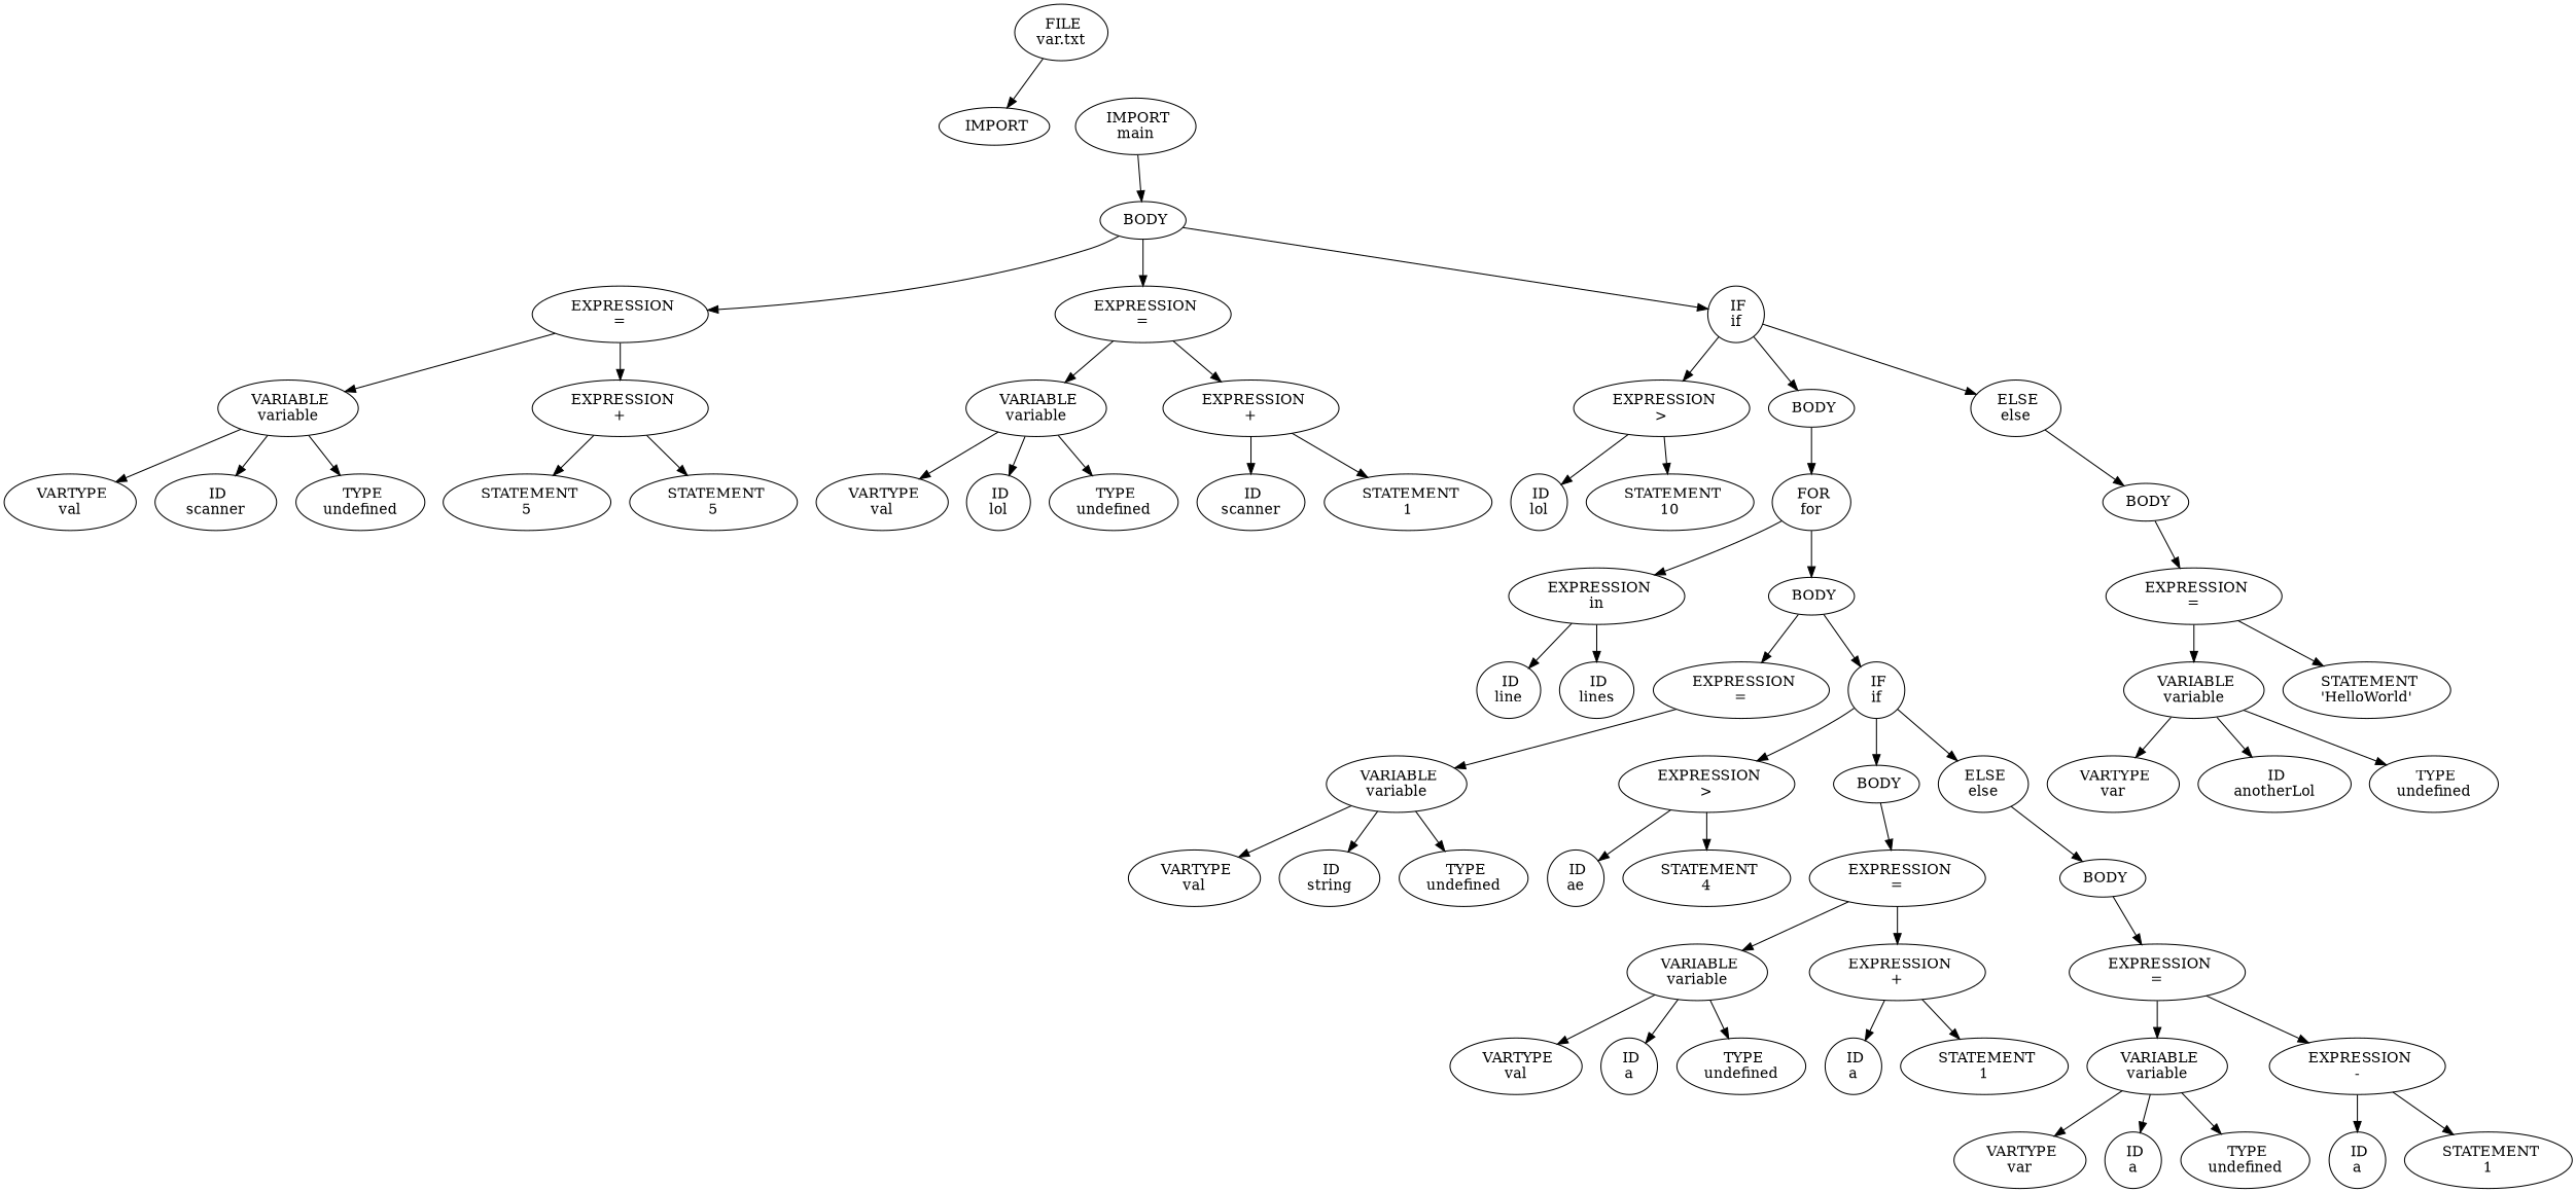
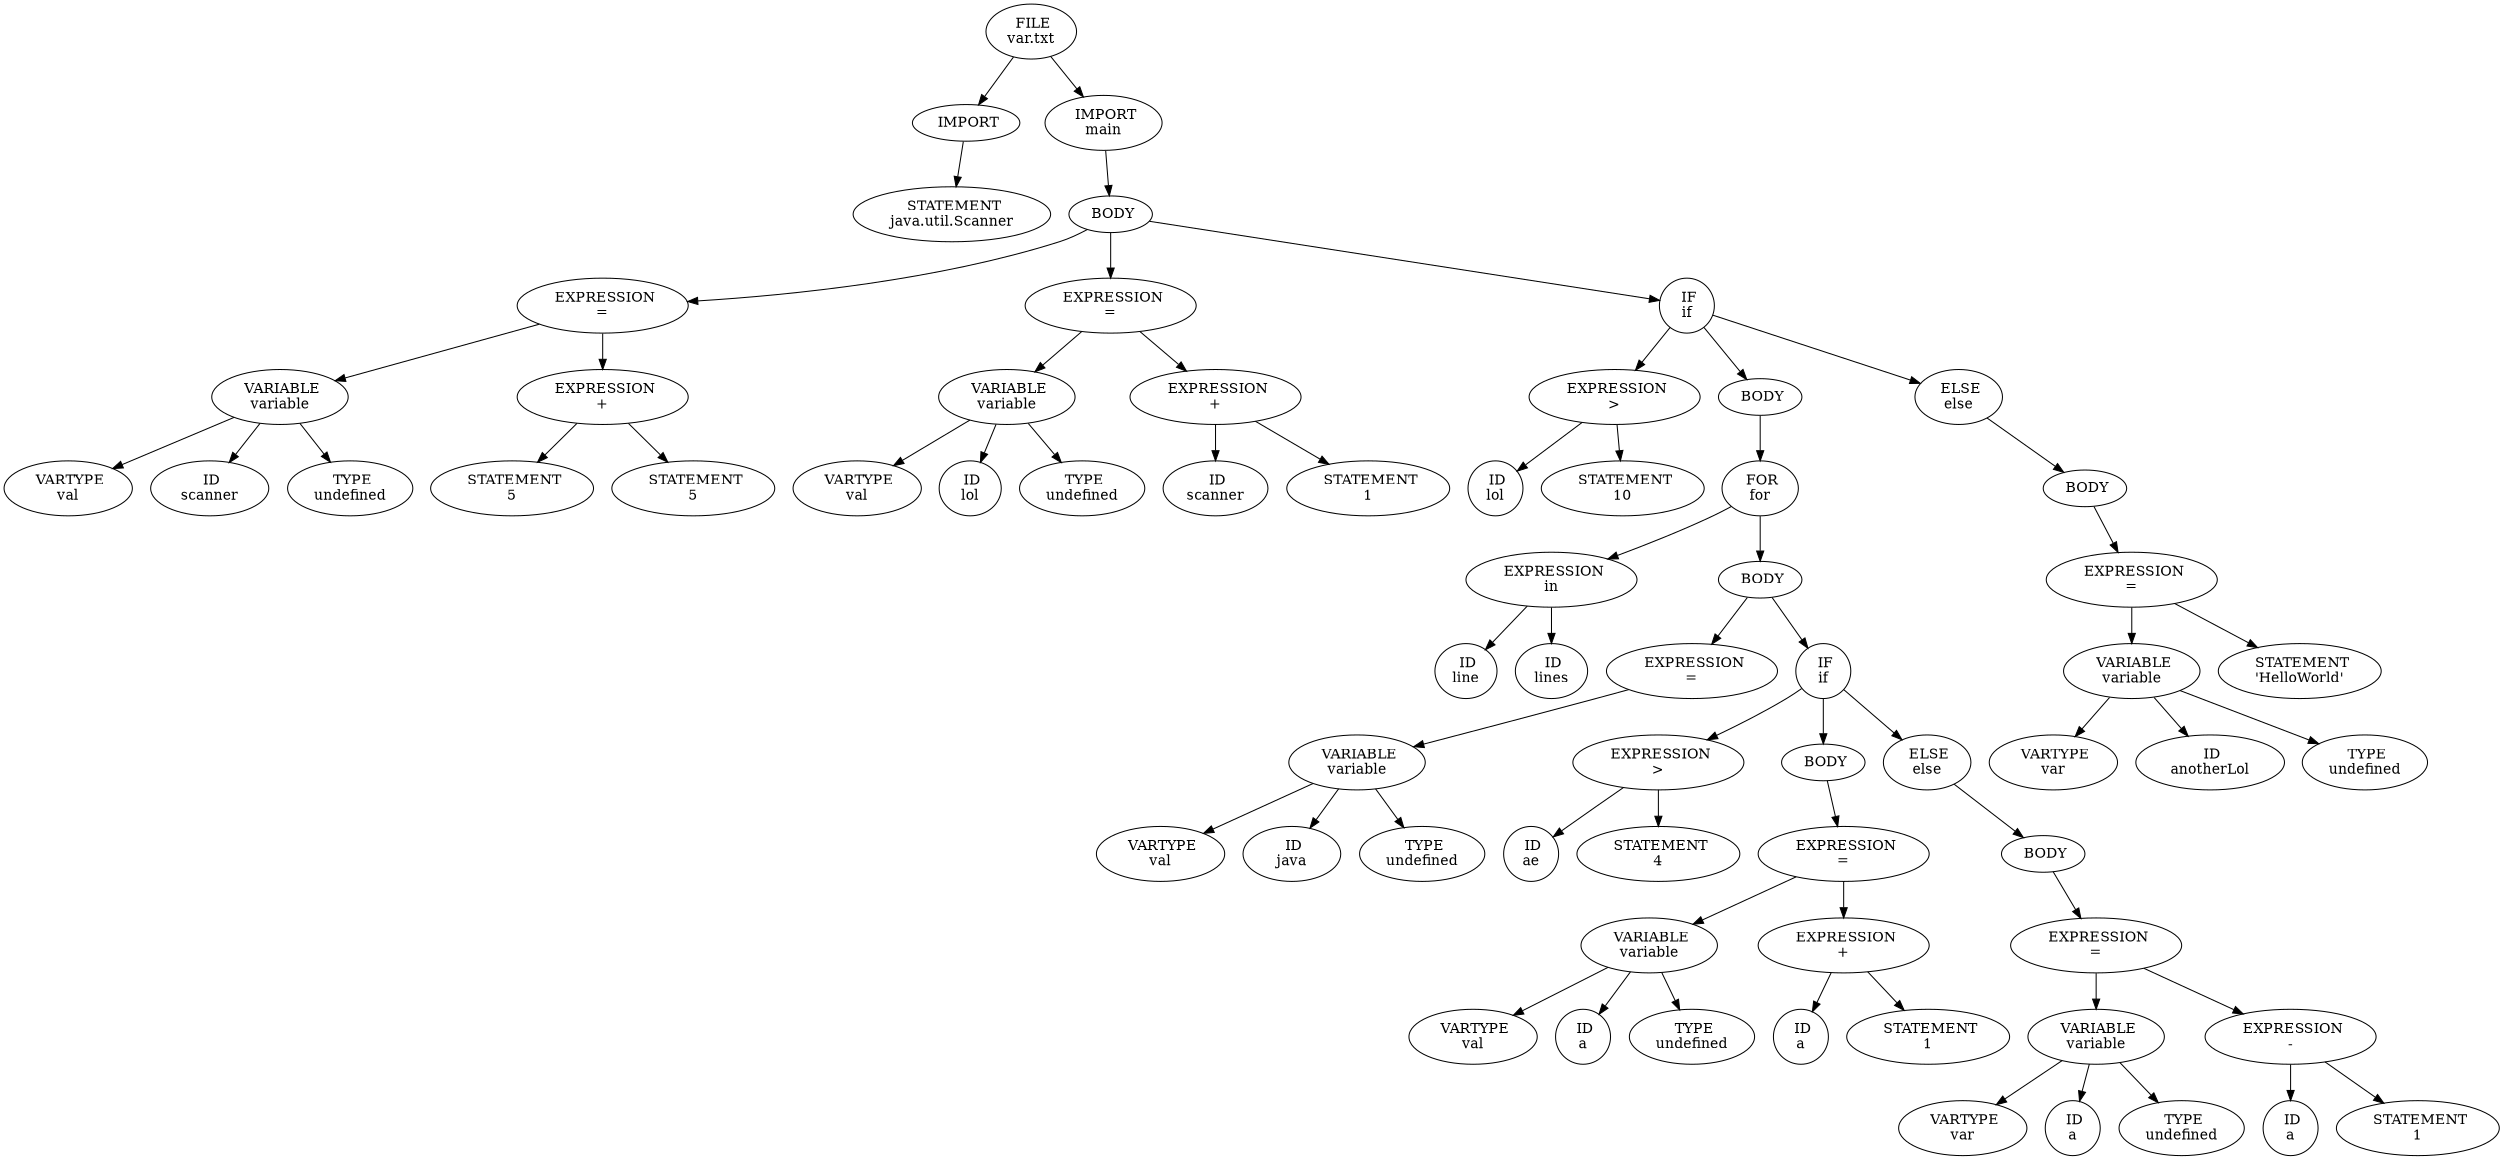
  digraph {
+   n1 [label=" STATEMENT\njava.util.Scanner"]
    n2 [label=" IMPORT\n"]
    n3 [label=" VARTYPE\nval"]
    n4 [label=" ID\n scanner "]
    n5 [label=" TYPE\nundefined"]
    n6 [label=" VARIABLE\nvariable"]
    n7 [label=" STATEMENT\n5"]
    n8 [label=" STATEMENT\n5"]
    n9 [label=" EXPRESSION\n+"]
    n10 [label=" EXPRESSION\n="]
    n11 [label=" VARTYPE\nval"]
    n12 [label=" ID\n lol "]
    n13 [label=" TYPE\nundefined"]
    n14 [label=" VARIABLE\nvariable"]
    n15 [label=" ID\nscanner"]
    n16 [label=" STATEMENT\n1"]
    n17 [label=" EXPRESSION\n+"]
    n18 [label=" EXPRESSION\n="]
    n19 [label=" ID\nlol"]
    n20 [label=" STATEMENT\n10"]
    n21 [label=" EXPRESSION\n>"]
    n22 [label=" ID\nline"]
    n23 [label=" ID\nlines"]
    n24 [label=" EXPRESSION\nin"]
    n25 [label=" VARTYPE\nval"]
-   n26 [label=" ID\n string "]
+   n26 [label=" ID\n java "]
    n27 [label=" TYPE\nundefined"]
    n28 [label=" VARIABLE\nvariable"]
    n29 [label=" EXPRESSION\n="]
    n30 [label=" ID\nae"]
    n31 [label=" STATEMENT\n4"]
    n32 [label=" EXPRESSION\n>"]
    n33 [label=" VARTYPE\nval"]
    n34 [label=" ID\n a "]
    n35 [label=" TYPE\nundefined"]
    n36 [label=" VARIABLE\nvariable"]
    n37 [label=" ID\na"]
    n38 [label=" STATEMENT\n1"]
    n39 [label=" EXPRESSION\n+"]
    n40 [label=" EXPRESSION\n="]
    n41 [label=" BODY\n"]
    n42 [label=" VARTYPE\nvar"]
    n43 [label=" ID\n a "]
    n44 [label=" TYPE\nundefined"]
    n45 [label=" VARIABLE\nvariable"]
    n46 [label=" ID\na"]
    n47 [label=" STATEMENT\n1"]
    n48 [label=" EXPRESSION\n-"]
    n49 [label=" EXPRESSION\n="]
    n50 [label=" BODY\n"]
    n51 [label=" ELSE\nelse"]
    n52 [label=" IF\nif"]
    n53 [label=" BODY\n"]
    n54 [label=" FOR\nfor"]
    n55 [label=" BODY\n"]
    n56 [label=" VARTYPE\nvar"]
    n57 [label=" ID\n anotherLol "]
    n58 [label=" TYPE\nundefined"]
    n59 [label=" VARIABLE\nvariable"]
    n60 [label=" STATEMENT\n'HelloWorld'"]
    n61 [label=" EXPRESSION\n="]
    n62 [label=" BODY\n"]
    n63 [label=" ELSE\nelse"]
    n64 [label=" IF\nif"]
    n65 [label=" BODY\n"]
    n66 [label=" IMPORT\nmain"]
    n67 [label=" FILE\nvar.txt"]
+   n2 -> n1
    n6 -> n3
    n6 -> n4
    n6 -> n5
    n9 -> n7
    n9 -> n8
    n10 -> n6
    n10 -> n9
    n14 -> n11
    n14 -> n12
    n14 -> n13
    n17 -> n15
    n17 -> n16
    n18 -> n14
    n18 -> n17
    n21 -> n19
    n21 -> n20
    n24 -> n22
    n24 -> n23
    n28 -> n25
    n28 -> n26
    n28 -> n27
    n29 -> n28
    n32 -> n30
    n32 -> n31
    n36 -> n33
    n36 -> n34
    n36 -> n35
    n39 -> n37
    n39 -> n38
    n40 -> n36
    n40 -> n39
    n41 -> n40
    n45 -> n42
    n45 -> n43
    n45 -> n44
    n48 -> n46
    n48 -> n47
    n49 -> n45
    n49 -> n48
    n50 -> n49
    n51 -> n50
    n52 -> n32
    n52 -> n41
    n52 -> n51
    n53 -> n29
    n53 -> n52
    n54 -> n24
    n54 -> n53
    n55 -> n54
    n59 -> n56
    n59 -> n57
    n59 -> n58
    n61 -> n59
    n61 -> n60
    n62 -> n61
    n63 -> n62
    n64 -> n21
    n64 -> n55
    n64 -> n63
    n65 -> n10
    n65 -> n18
    n65 -> n64
    n66 -> n65
    n67 -> n2
+   n67 -> n66
  }
